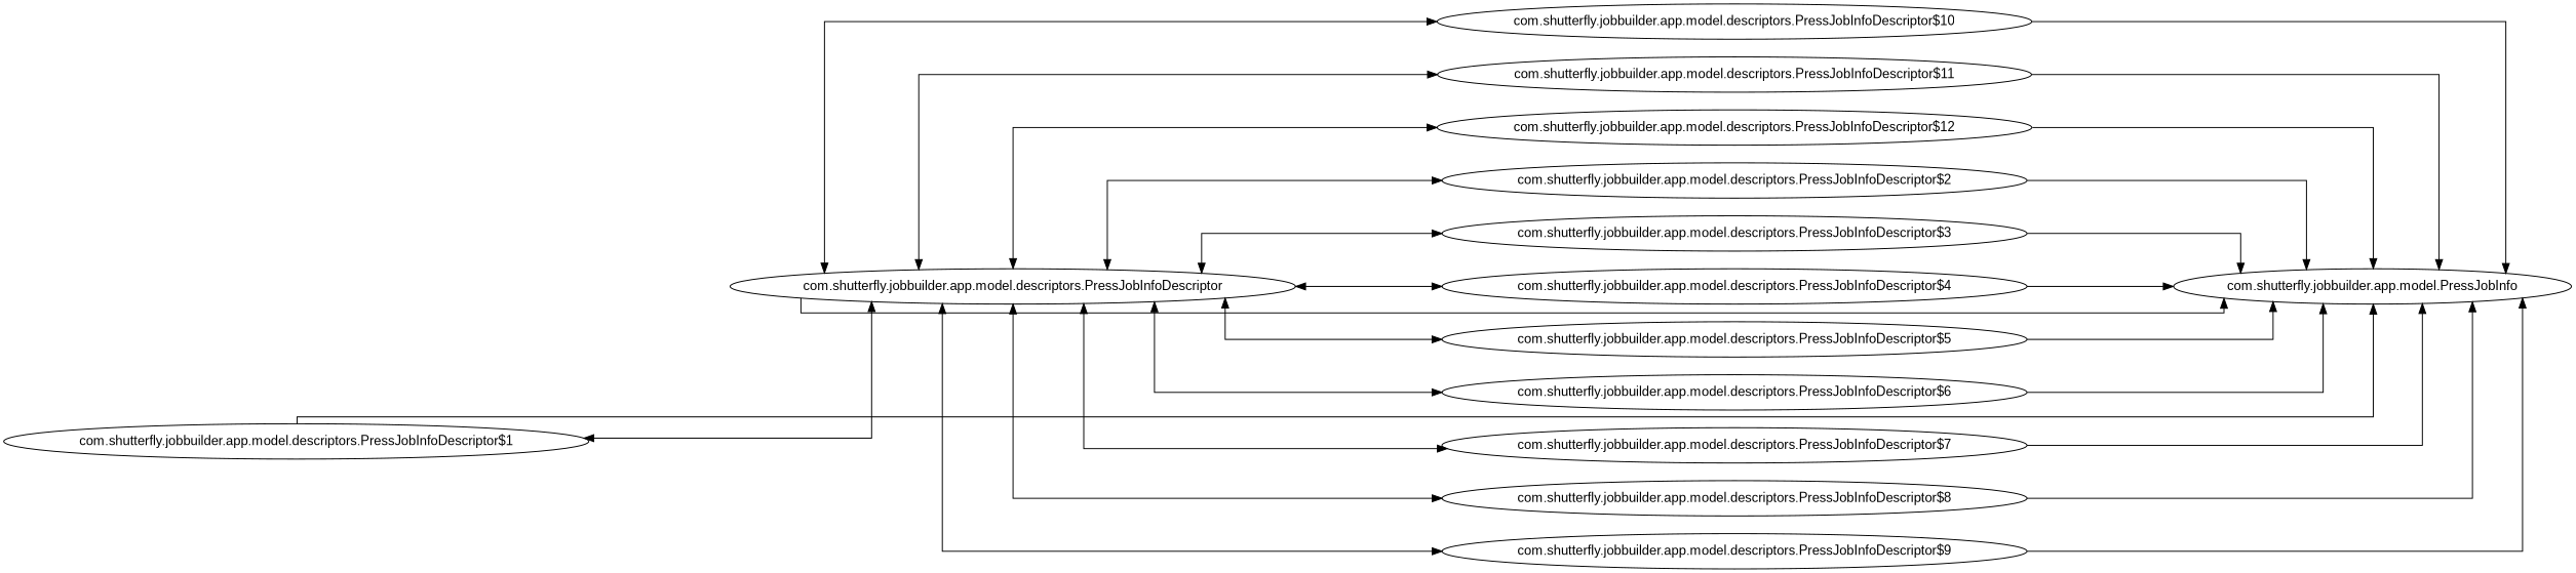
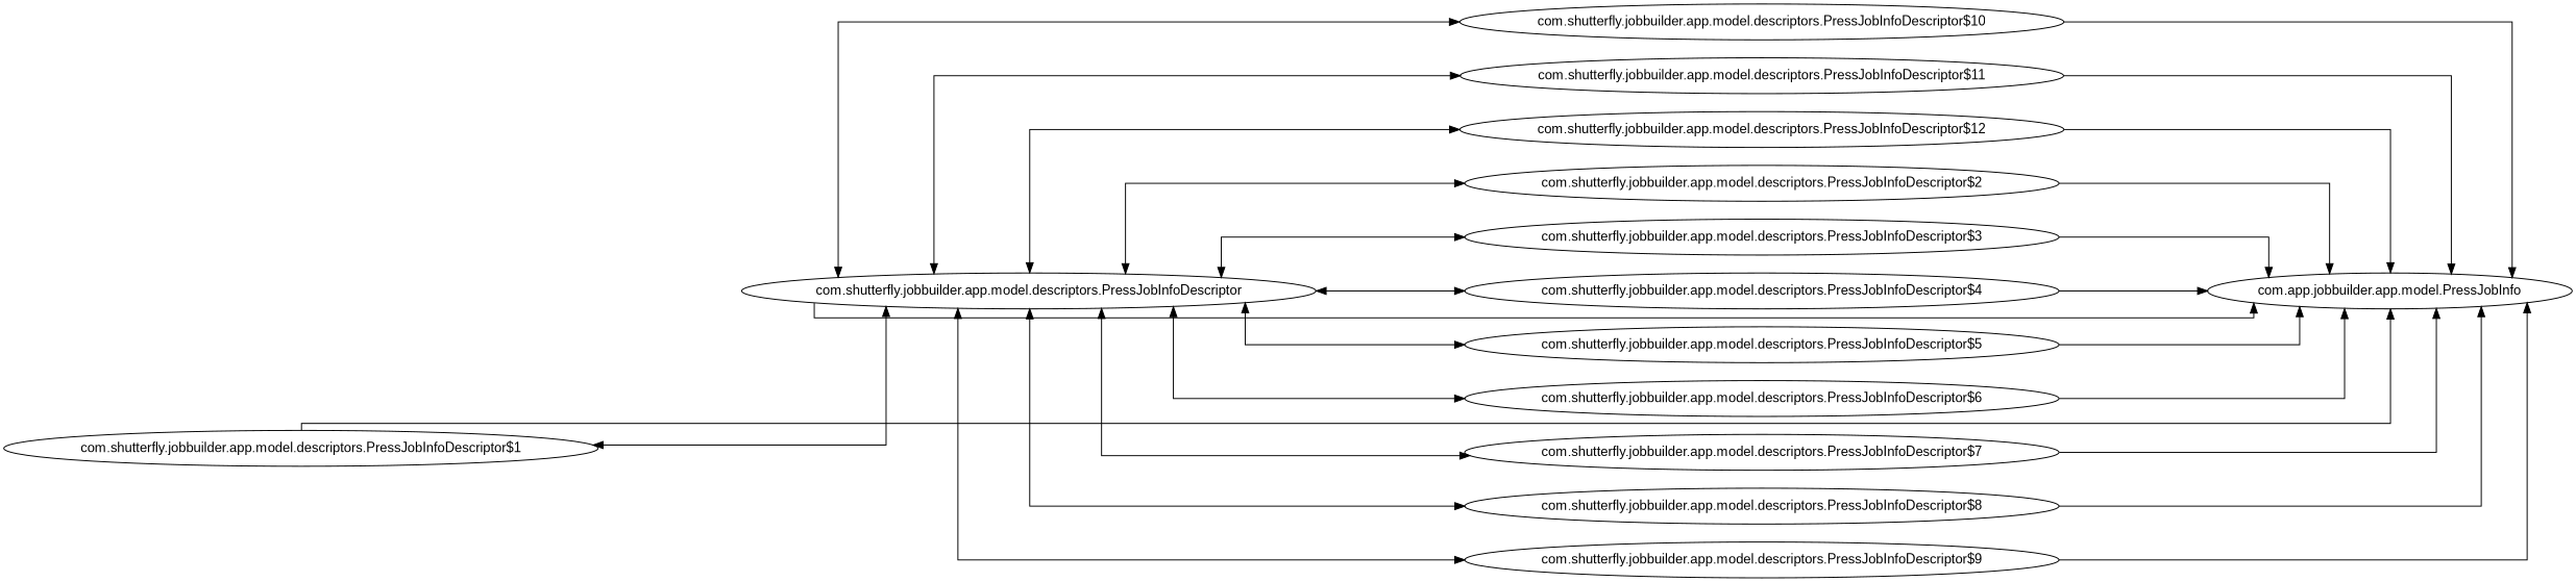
  digraph {
    concentrate=true
    rankdir=LR
    ranksep=2.0
    splines=ortho
    fontname="Liberation Sans"
    node [fontname="Liberation Sans"]
    edge [fontname="Liberation Sans"]
    "com.shutterfly.jobbuilder.app.model.descriptors.PressJobInfoDescriptor$1"
    "com.shutterfly.jobbuilder.app.model.descriptors.PressJobInfoDescriptor"
-   "com.shutterfly.jobbuilder.app.model.PressJobInfo"
+   "com.shutterfly.jobbuilder.app.model.PressJobInfo" [label="com.app.jobbuilder.app.model.PressJobInfo"]
    "com.shutterfly.jobbuilder.app.model.descriptors.PressJobInfoDescriptor$10"
    "com.shutterfly.jobbuilder.app.model.descriptors.PressJobInfoDescriptor$11"
    "com.shutterfly.jobbuilder.app.model.descriptors.PressJobInfoDescriptor$12"
    "com.shutterfly.jobbuilder.app.model.descriptors.PressJobInfoDescriptor$2"
    "com.shutterfly.jobbuilder.app.model.descriptors.PressJobInfoDescriptor$3"
    "com.shutterfly.jobbuilder.app.model.descriptors.PressJobInfoDescriptor$4"
    "com.shutterfly.jobbuilder.app.model.descriptors.PressJobInfoDescriptor$5"
    "com.shutterfly.jobbuilder.app.model.descriptors.PressJobInfoDescriptor$6"
    "com.shutterfly.jobbuilder.app.model.descriptors.PressJobInfoDescriptor$7"
    "com.shutterfly.jobbuilder.app.model.descriptors.PressJobInfoDescriptor$8"
    "com.shutterfly.jobbuilder.app.model.descriptors.PressJobInfoDescriptor$9"
    "com.shutterfly.jobbuilder.app.model.descriptors.PressJobInfoDescriptor$1" -> "com.shutterfly.jobbuilder.app.model.descriptors.PressJobInfoDescriptor"
    "com.shutterfly.jobbuilder.app.model.descriptors.PressJobInfoDescriptor$1" -> "com.shutterfly.jobbuilder.app.model.PressJobInfo"
    "com.shutterfly.jobbuilder.app.model.descriptors.PressJobInfoDescriptor" -> "com.shutterfly.jobbuilder.app.model.descriptors.PressJobInfoDescriptor$1"
    "com.shutterfly.jobbuilder.app.model.descriptors.PressJobInfoDescriptor" -> "com.shutterfly.jobbuilder.app.model.PressJobInfo"
    "com.shutterfly.jobbuilder.app.model.descriptors.PressJobInfoDescriptor" -> "com.shutterfly.jobbuilder.app.model.descriptors.PressJobInfoDescriptor$10"
    "com.shutterfly.jobbuilder.app.model.descriptors.PressJobInfoDescriptor" -> "com.shutterfly.jobbuilder.app.model.descriptors.PressJobInfoDescriptor$11"
    "com.shutterfly.jobbuilder.app.model.descriptors.PressJobInfoDescriptor" -> "com.shutterfly.jobbuilder.app.model.descriptors.PressJobInfoDescriptor$12"
    "com.shutterfly.jobbuilder.app.model.descriptors.PressJobInfoDescriptor" -> "com.shutterfly.jobbuilder.app.model.descriptors.PressJobInfoDescriptor$2"
    "com.shutterfly.jobbuilder.app.model.descriptors.PressJobInfoDescriptor" -> "com.shutterfly.jobbuilder.app.model.descriptors.PressJobInfoDescriptor$3"
    "com.shutterfly.jobbuilder.app.model.descriptors.PressJobInfoDescriptor" -> "com.shutterfly.jobbuilder.app.model.descriptors.PressJobInfoDescriptor$4"
    "com.shutterfly.jobbuilder.app.model.descriptors.PressJobInfoDescriptor" -> "com.shutterfly.jobbuilder.app.model.descriptors.PressJobInfoDescriptor$5"
    "com.shutterfly.jobbuilder.app.model.descriptors.PressJobInfoDescriptor" -> "com.shutterfly.jobbuilder.app.model.descriptors.PressJobInfoDescriptor$6"
    "com.shutterfly.jobbuilder.app.model.descriptors.PressJobInfoDescriptor" -> "com.shutterfly.jobbuilder.app.model.descriptors.PressJobInfoDescriptor$7"
    "com.shutterfly.jobbuilder.app.model.descriptors.PressJobInfoDescriptor" -> "com.shutterfly.jobbuilder.app.model.descriptors.PressJobInfoDescriptor$8"
    "com.shutterfly.jobbuilder.app.model.descriptors.PressJobInfoDescriptor" -> "com.shutterfly.jobbuilder.app.model.descriptors.PressJobInfoDescriptor$9"
    "com.shutterfly.jobbuilder.app.model.descriptors.PressJobInfoDescriptor$10" -> "com.shutterfly.jobbuilder.app.model.descriptors.PressJobInfoDescriptor"
    "com.shutterfly.jobbuilder.app.model.descriptors.PressJobInfoDescriptor$10" -> "com.shutterfly.jobbuilder.app.model.PressJobInfo"
    "com.shutterfly.jobbuilder.app.model.descriptors.PressJobInfoDescriptor$11" -> "com.shutterfly.jobbuilder.app.model.descriptors.PressJobInfoDescriptor"
    "com.shutterfly.jobbuilder.app.model.descriptors.PressJobInfoDescriptor$11" -> "com.shutterfly.jobbuilder.app.model.PressJobInfo"
    "com.shutterfly.jobbuilder.app.model.descriptors.PressJobInfoDescriptor$12" -> "com.shutterfly.jobbuilder.app.model.descriptors.PressJobInfoDescriptor"
    "com.shutterfly.jobbuilder.app.model.descriptors.PressJobInfoDescriptor$12" -> "com.shutterfly.jobbuilder.app.model.PressJobInfo"
    "com.shutterfly.jobbuilder.app.model.descriptors.PressJobInfoDescriptor$2" -> "com.shutterfly.jobbuilder.app.model.descriptors.PressJobInfoDescriptor"
    "com.shutterfly.jobbuilder.app.model.descriptors.PressJobInfoDescriptor$2" -> "com.shutterfly.jobbuilder.app.model.PressJobInfo"
    "com.shutterfly.jobbuilder.app.model.descriptors.PressJobInfoDescriptor$3" -> "com.shutterfly.jobbuilder.app.model.descriptors.PressJobInfoDescriptor"
    "com.shutterfly.jobbuilder.app.model.descriptors.PressJobInfoDescriptor$3" -> "com.shutterfly.jobbuilder.app.model.PressJobInfo"
    "com.shutterfly.jobbuilder.app.model.descriptors.PressJobInfoDescriptor$4" -> "com.shutterfly.jobbuilder.app.model.descriptors.PressJobInfoDescriptor"
    "com.shutterfly.jobbuilder.app.model.descriptors.PressJobInfoDescriptor$4" -> "com.shutterfly.jobbuilder.app.model.PressJobInfo"
    "com.shutterfly.jobbuilder.app.model.descriptors.PressJobInfoDescriptor$5" -> "com.shutterfly.jobbuilder.app.model.descriptors.PressJobInfoDescriptor"
    "com.shutterfly.jobbuilder.app.model.descriptors.PressJobInfoDescriptor$5" -> "com.shutterfly.jobbuilder.app.model.PressJobInfo"
    "com.shutterfly.jobbuilder.app.model.descriptors.PressJobInfoDescriptor$6" -> "com.shutterfly.jobbuilder.app.model.descriptors.PressJobInfoDescriptor"
    "com.shutterfly.jobbuilder.app.model.descriptors.PressJobInfoDescriptor$6" -> "com.shutterfly.jobbuilder.app.model.PressJobInfo"
    "com.shutterfly.jobbuilder.app.model.descriptors.PressJobInfoDescriptor$7" -> "com.shutterfly.jobbuilder.app.model.descriptors.PressJobInfoDescriptor"
    "com.shutterfly.jobbuilder.app.model.descriptors.PressJobInfoDescriptor$7" -> "com.shutterfly.jobbuilder.app.model.PressJobInfo"
    "com.shutterfly.jobbuilder.app.model.descriptors.PressJobInfoDescriptor$8" -> "com.shutterfly.jobbuilder.app.model.descriptors.PressJobInfoDescriptor"
    "com.shutterfly.jobbuilder.app.model.descriptors.PressJobInfoDescriptor$8" -> "com.shutterfly.jobbuilder.app.model.PressJobInfo"
    "com.shutterfly.jobbuilder.app.model.descriptors.PressJobInfoDescriptor$9" -> "com.shutterfly.jobbuilder.app.model.descriptors.PressJobInfoDescriptor"
    "com.shutterfly.jobbuilder.app.model.descriptors.PressJobInfoDescriptor$9" -> "com.shutterfly.jobbuilder.app.model.PressJobInfo"
  }
